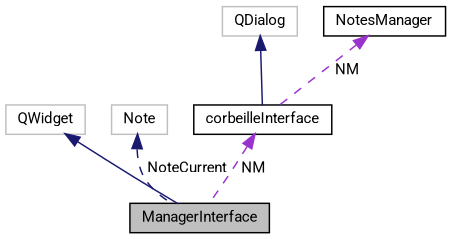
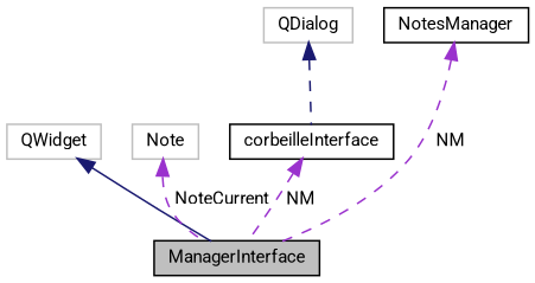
  digraph {
    fontname=Roboto
    node [color=black fillcolor=white fontname=Roboto fontsize=10 shape=record style=filled]
    edge [color=darkorchid3 dir=back fontname=Roboto fontsize=10 labelfontname=Helvetica labelfontsize=10 style=dashed]
    n1 [fillcolor=grey75 fontcolor=black height=0.2 label=ManagerInterface width=0.4]
    n2 [color=grey75 height=0.2 label=QWidget width=0.4]
    n3 [color=grey75 height=0.2 label=Note width=0.4]
    n4 [height=0.2 label=corbeilleInterface width=0.4]
    n5 [color=grey75 height=0.2 label=QDialog width=0.4]
    n6 [height=0.2 label=NotesManager width=0.4]
    n2 -> n1 [color=midnightblue style=solid]
-   n3 -> n1 [color=midnightblue label=" NoteCurrent"]
+   n3 -> n1 [label=" NoteCurrent"]
    n4 -> n1 [label=" NM"]
-   n5 -> n4 [color=midnightblue style=solid]
-   n6 -> n4 [label=" NM"]
+   n5 -> n4 [color=midnightblue]
+   n6 -> n1 [label=" NM"]
  }
